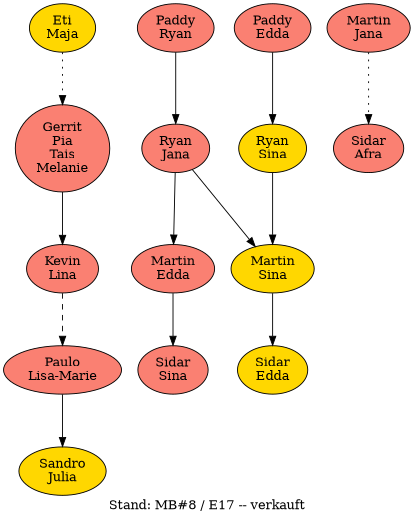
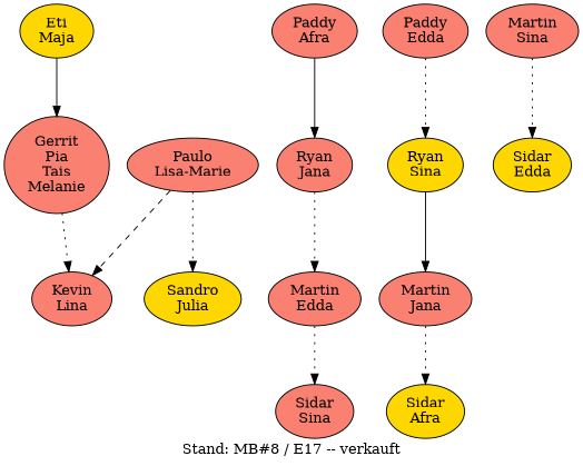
  digraph {
    label="Stand: MB#8 / E17 -- verkauft"
    labelloc=b
    ranksep=0.8
    node [fillcolor=salmon style=filled]
    edge [style=solid]
    n1 [fillcolor=gold label="Eti\nMaja"]
    n2 [label="Gerrit\nPia\nTais\nMelanie"]
    n3 [label="Kevin\nLina"]
    n4 [label="Paulo\nLisa-Marie"]
    n5 [fillcolor=gold label="Sandro\nJulia"]
-   n6 [label="Paddy\nRyan"]
+   n6 [label="Paddy\nAfra"]
    n7 [label="Ryan\nJana"]
    n8 [label="Paddy\nEdda"]
    n9 [fillcolor=gold label="Ryan\nSina"]
    n10 [label="Martin\nEdda"]
-   n11 [fillcolor=gold label="Martin\nSina"]
+   n11 [label="Martin\nSina"]
    n12 [label="Sidar\nSina"]
    n13 [fillcolor=gold label="Sidar\nEdda"]
    n14 [label="Martin\nJana"]
-   n15 [label="Sidar\nAfra"]
-   n1 -> n2 [style=dotted]
-   n2 -> n3
-   n3 -> n4 [style=dashed]
-   n4 -> n5
+   n15 [fillcolor=gold label="Sidar\nAfra"]
+   n1 -> n2
+   n2 -> n3 [style=dotted]
+   n4 -> n3 [style=dashed]
+   n4 -> n5 [style=dotted]
    n6 -> n7
-   n7 -> n10
-   n7 -> n11
-   n8 -> n9
-   n9 -> n11
-   n10 -> n12
-   n11 -> n13
+   n7 -> n10 [style=dotted]
+   n8 -> n9 [style=dotted]
+   n9 -> n14
+   n10 -> n12 [style=dotted]
+   n11 -> n13 [style=dotted]
    n14 -> n15 [style=dotted]
  }
